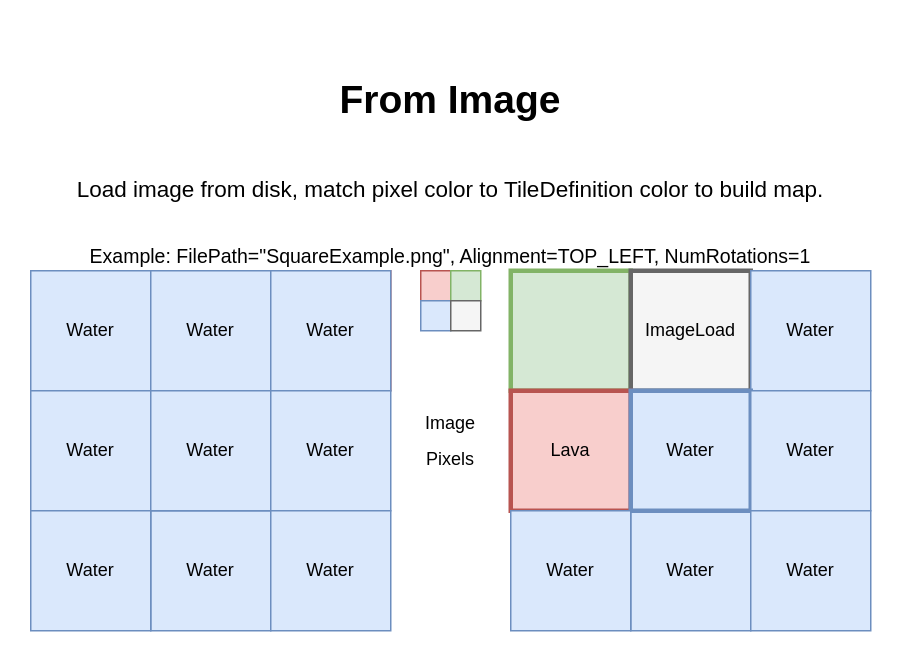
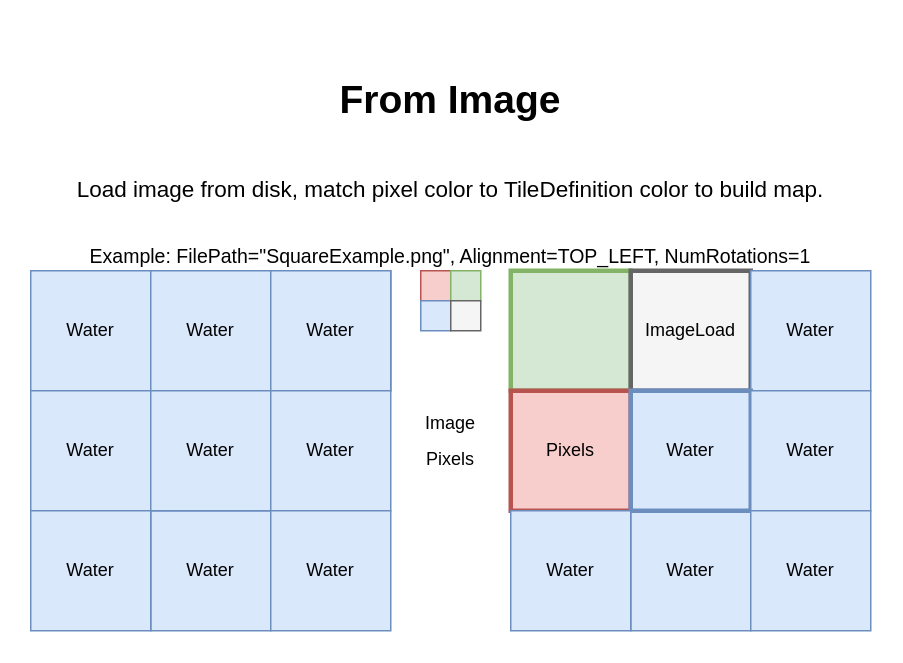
  <mxCell id="0" />
  <mxCell id="1" parent="0" />
  <mxCell id="2" value="" style="whiteSpace=wrap;html=1;aspect=fixed;fillColor=#f8cecc;strokeColor=#b85450;" vertex="1" parent="1"><mxGeometry x="280" y="180" width="20" height="20" as="geometry" /></mxCell>
  <mxCell id="3" value="" style="whiteSpace=wrap;html=1;aspect=fixed;fillColor=#d5e8d4;strokeColor=#82b366;" vertex="1" parent="1"><mxGeometry x="300" y="180" width="20" height="20" as="geometry" /></mxCell>
  <mxCell id="4" value="" style="whiteSpace=wrap;html=1;aspect=fixed;fillColor=#dae8fc;strokeColor=#6c8ebf;" vertex="1" parent="1"><mxGeometry x="280" y="200" width="20" height="20" as="geometry" /></mxCell>
  <mxCell id="5" value="" style="whiteSpace=wrap;html=1;aspect=fixed;fillColor=#f5f5f5;strokeColor=#666666;fontColor=#333333;" vertex="1" parent="1"><mxGeometry x="300" y="200" width="20" height="20" as="geometry" /></mxCell>
  <mxCell id="6" value="&lt;h1&gt;&lt;font style=&quot;font-size: 26px ; line-height: 120%&quot;&gt;From Image&lt;/font&gt;&lt;/h1&gt;&lt;p&gt;&lt;span style=&quot;font-size: 15px&quot;&gt;Load image from disk, match pixel color to TileDefinition color to build map.&lt;/span&gt;&lt;/p&gt;&lt;p&gt;&lt;font style=&quot;font-size: 13px&quot;&gt;Example: FilePath=&quot;SquareExample.png&quot;, Alignment=TOP_LEFT, NumRotations=1&lt;/font&gt;&lt;br&gt;&lt;/p&gt;" style="text;html=1;strokeColor=none;fillColor=none;spacing=5;spacingTop=-20;whiteSpace=wrap;overflow=hidden;rounded=0;fontSize=20;align=center;" vertex="1" parent="1"><mxGeometry x="40" y="20" width="520" height="160" as="geometry" /></mxCell>
  <mxCell id="7" value="" style="whiteSpace=wrap;html=1;aspect=fixed;fillColor=#dae8fc;strokeColor=#6c8ebf;" vertex="1" parent="1"><mxGeometry x="420" y="340" width="80" height="80" as="geometry" /></mxCell>
  <mxCell id="8" value="" style="whiteSpace=wrap;html=1;aspect=fixed;fillColor=#d5e8d4;strokeColor=#82b366;strokeWidth=3;" vertex="1" parent="1"><mxGeometry x="340" y="180" width="80" height="80" as="geometry" /></mxCell>
  <mxCell id="9" value="" style="whiteSpace=wrap;html=1;aspect=fixed;fillColor=#f5f5f5;strokeColor=#666666;fontColor=#333333;strokeWidth=3;" vertex="1" parent="1"><mxGeometry x="420" y="180" width="80" height="80" as="geometry" /></mxCell>
  <mxCell id="10" value="" style="whiteSpace=wrap;html=1;aspect=fixed;fillColor=#dae8fc;strokeColor=#6c8ebf;" vertex="1" parent="1"><mxGeometry x="500" y="180" width="80" height="80" as="geometry" /></mxCell>
  <mxCell id="11" value="" style="whiteSpace=wrap;html=1;aspect=fixed;fillColor=#f8cecc;strokeColor=#b85450;strokeWidth=3;" vertex="1" parent="1"><mxGeometry x="340" y="260" width="80" height="80" as="geometry" /></mxCell>
  <mxCell id="12" value="" style="whiteSpace=wrap;html=1;aspect=fixed;fillColor=#dae8fc;strokeColor=#6c8ebf;strokeWidth=3;" vertex="1" parent="1"><mxGeometry x="420" y="260" width="80" height="80" as="geometry" /></mxCell>
  <mxCell id="13" value="" style="whiteSpace=wrap;html=1;aspect=fixed;fillColor=#dae8fc;strokeColor=#6c8ebf;" vertex="1" parent="1"><mxGeometry x="500" y="260" width="80" height="80" as="geometry" /></mxCell>
  <mxCell id="14" value="" style="whiteSpace=wrap;html=1;aspect=fixed;fillColor=#dae8fc;strokeColor=#6c8ebf;" vertex="1" parent="1"><mxGeometry x="340" y="340" width="80" height="80" as="geometry" /></mxCell>
  <mxCell id="15" value="" style="whiteSpace=wrap;html=1;aspect=fixed;fillColor=#dae8fc;strokeColor=#6c8ebf;" vertex="1" parent="1"><mxGeometry x="500" y="340" width="80" height="80" as="geometry" /></mxCell>
  <mxCell id="16" value="ImageLoad" style="text;html=1;strokeColor=none;fillColor=none;align=center;verticalAlign=middle;whiteSpace=wrap;rounded=0;" vertex="1" parent="1"><mxGeometry x="440" y="200" width="40" height="40" as="geometry" /></mxCell>
  <mxCell id="17" value="Water" style="text;html=1;strokeColor=none;fillColor=none;align=center;verticalAlign=middle;whiteSpace=wrap;rounded=0;" vertex="1" parent="1"><mxGeometry x="520" y="200" width="40" height="40" as="geometry" /></mxCell>
- <mxCell id="18" value="Lava" style="text;html=1;strokeColor=none;fillColor=none;align=center;verticalAlign=middle;whiteSpace=wrap;rounded=0;" vertex="1" parent="1"><mxGeometry x="360" y="280" width="40" height="40" as="geometry" /></mxCell>
+ <mxCell id="18" value="Pixels" style="text;html=1;strokeColor=none;fillColor=none;align=center;verticalAlign=middle;whiteSpace=wrap;rounded=0;" vertex="1" parent="1"><mxGeometry x="360" y="280" width="40" height="40" as="geometry" /></mxCell>
  <mxCell id="19" value="Water" style="text;html=1;strokeColor=none;fillColor=none;align=center;verticalAlign=middle;whiteSpace=wrap;rounded=0;" vertex="1" parent="1"><mxGeometry x="520" y="280" width="40" height="40" as="geometry" /></mxCell>
  <mxCell id="20" value="Water" style="text;html=1;strokeColor=none;fillColor=none;align=center;verticalAlign=middle;whiteSpace=wrap;rounded=0;" vertex="1" parent="1"><mxGeometry x="360" y="360" width="40" height="40" as="geometry" /></mxCell>
  <mxCell id="21" value="Water" style="text;html=1;strokeColor=none;fillColor=none;align=center;verticalAlign=middle;whiteSpace=wrap;rounded=0;" vertex="1" parent="1"><mxGeometry x="440" y="360" width="40" height="40" as="geometry" /></mxCell>
  <mxCell id="22" value="Water" style="text;html=1;strokeColor=none;fillColor=none;align=center;verticalAlign=middle;whiteSpace=wrap;rounded=0;" vertex="1" parent="1"><mxGeometry x="520" y="360" width="40" height="40" as="geometry" /></mxCell>
  <mxCell id="23" value="Water" style="text;html=1;strokeColor=none;fillColor=none;align=center;verticalAlign=middle;whiteSpace=wrap;rounded=0;" vertex="1" parent="1"><mxGeometry x="440" y="280" width="40" height="40" as="geometry" /></mxCell>
  <mxCell id="24" value="&lt;font style=&quot;font-size: 12px&quot;&gt;Image Pixels&lt;/font&gt;" style="text;html=1;strokeColor=none;fillColor=none;align=center;verticalAlign=middle;whiteSpace=wrap;rounded=0;fontSize=20;" vertex="1" parent="1"><mxGeometry x="280" y="270" width="40" height="40" as="geometry" /></mxCell>
  <mxCell id="25" value="" style="whiteSpace=wrap;html=1;aspect=fixed;fillColor=#dae8fc;strokeColor=#6c8ebf;" vertex="1" parent="1"><mxGeometry x="100" y="340" width="80" height="80" as="geometry" /></mxCell>
  <mxCell id="26" value="" style="edgeStyle=orthogonalEdgeStyle;rounded=0;orthogonalLoop=1;jettySize=auto;html=1;fontSize=20;" edge="1" parent="1" source="27" target="28"><mxGeometry relative="1" as="geometry" /></mxCell>
  <mxCell id="27" value="" style="whiteSpace=wrap;html=1;aspect=fixed;fillColor=#dae8fc;strokeColor=#6c8ebf;" vertex="1" parent="1"><mxGeometry x="20" y="180" width="80" height="80" as="geometry" /></mxCell>
  <mxCell id="28" value="" style="whiteSpace=wrap;html=1;aspect=fixed;fillColor=#f8cecc;strokeColor=#b85450;" vertex="1" parent="1"><mxGeometry x="180" y="180" width="80" height="80" as="geometry" /></mxCell>
  <mxCell id="29" value="" style="whiteSpace=wrap;html=1;aspect=fixed;fillColor=#dae8fc;strokeColor=#6c8ebf;" vertex="1" parent="1"><mxGeometry x="100" y="180" width="80" height="80" as="geometry" /></mxCell>
  <mxCell id="30" value="" style="whiteSpace=wrap;html=1;aspect=fixed;fillColor=#dae8fc;strokeColor=#6c8ebf;" vertex="1" parent="1"><mxGeometry x="180" y="180" width="80" height="80" as="geometry" /></mxCell>
  <mxCell id="31" value="" style="whiteSpace=wrap;html=1;aspect=fixed;fillColor=#dae8fc;strokeColor=#6c8ebf;" vertex="1" parent="1"><mxGeometry x="20" y="260" width="80" height="80" as="geometry" /></mxCell>
  <mxCell id="32" value="" style="whiteSpace=wrap;html=1;aspect=fixed;fillColor=#dae8fc;strokeColor=#6c8ebf;strokeWidth=1;" vertex="1" parent="1"><mxGeometry x="100" y="260" width="80" height="80" as="geometry" /></mxCell>
  <mxCell id="33" value="" style="whiteSpace=wrap;html=1;aspect=fixed;fillColor=#dae8fc;strokeColor=#6c8ebf;" vertex="1" parent="1"><mxGeometry x="180" y="260" width="80" height="80" as="geometry" /></mxCell>
  <mxCell id="34" value="" style="whiteSpace=wrap;html=1;aspect=fixed;fillColor=#dae8fc;strokeColor=#6c8ebf;" vertex="1" parent="1"><mxGeometry x="20" y="340" width="80" height="80" as="geometry" /></mxCell>
  <mxCell id="35" value="" style="whiteSpace=wrap;html=1;aspect=fixed;fillColor=#dae8fc;strokeColor=#6c8ebf;" vertex="1" parent="1"><mxGeometry x="180" y="340" width="80" height="80" as="geometry" /></mxCell>
  <mxCell id="36" value="Water" style="text;html=1;strokeColor=none;fillColor=none;align=center;verticalAlign=middle;whiteSpace=wrap;rounded=0;" vertex="1" parent="1"><mxGeometry x="40" y="200" width="40" height="40" as="geometry" /></mxCell>
  <mxCell id="37" value="Water" style="text;html=1;strokeColor=none;fillColor=none;align=center;verticalAlign=middle;whiteSpace=wrap;rounded=0;" vertex="1" parent="1"><mxGeometry x="120" y="200" width="40" height="40" as="geometry" /></mxCell>
  <mxCell id="38" value="Water" style="text;html=1;strokeColor=none;fillColor=none;align=center;verticalAlign=middle;whiteSpace=wrap;rounded=0;" vertex="1" parent="1"><mxGeometry x="200" y="200" width="40" height="40" as="geometry" /></mxCell>
  <mxCell id="39" value="Water" style="text;html=1;strokeColor=none;fillColor=none;align=center;verticalAlign=middle;whiteSpace=wrap;rounded=0;" vertex="1" parent="1"><mxGeometry x="40" y="280" width="40" height="40" as="geometry" /></mxCell>
  <mxCell id="40" value="Water" style="text;html=1;strokeColor=none;fillColor=none;align=center;verticalAlign=middle;whiteSpace=wrap;rounded=0;" vertex="1" parent="1"><mxGeometry x="200" y="290" width="40" height="20" as="geometry" /></mxCell>
  <mxCell id="41" value="Water" style="text;html=1;strokeColor=none;fillColor=none;align=center;verticalAlign=middle;whiteSpace=wrap;rounded=0;" vertex="1" parent="1"><mxGeometry x="40" y="360" width="40" height="40" as="geometry" /></mxCell>
  <mxCell id="42" value="Water" style="text;html=1;strokeColor=none;fillColor=none;align=center;verticalAlign=middle;whiteSpace=wrap;rounded=0;" vertex="1" parent="1"><mxGeometry x="120" y="360" width="40" height="40" as="geometry" /></mxCell>
  <mxCell id="43" value="Water" style="text;html=1;strokeColor=none;fillColor=none;align=center;verticalAlign=middle;whiteSpace=wrap;rounded=0;" vertex="1" parent="1"><mxGeometry x="200" y="360" width="40" height="40" as="geometry" /></mxCell>
  <mxCell id="44" value="Water" style="text;html=1;strokeColor=none;fillColor=none;align=center;verticalAlign=middle;whiteSpace=wrap;rounded=0;" vertex="1" parent="1"><mxGeometry x="120" y="280" width="40" height="40" as="geometry" /></mxCell>
